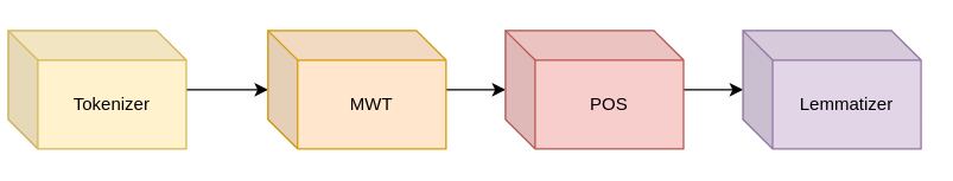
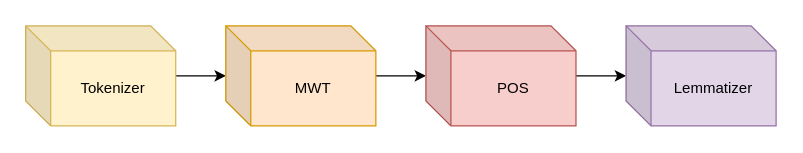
  <mxCell id="0" />
  <mxCell id="1" parent="0" />
  <mxCell id="2" style="edgeStyle=orthogonalEdgeStyle;rounded=0;orthogonalLoop=1;jettySize=auto;html=1;" edge="1" parent="1" source="3"><mxGeometry relative="1" as="geometry"><mxPoint x="180" y="60" as="targetPoint" /></mxGeometry></mxCell>
- <mxCell id="3" value="Tokenizer" style="shape=cube;whiteSpace=wrap;html=1;boundedLbl=1;backgroundOutline=1;darkOpacity=0.05;darkOpacity2=0.1;fillColor=#fff2cc;strokeColor=#d6b656;" vertex="1" parent="1"><mxGeometry x="5" y="20" width="120" height="80" as="geometry" /></mxCell>
+ <mxCell id="3" value="Tokenizer" style="shape=cube;whiteSpace=wrap;html=1;boundedLbl=1;backgroundOutline=1;darkOpacity=0.05;darkOpacity2=0.1;fillColor=#fff2cc;strokeColor=#d6b656;" vertex="1" parent="1"><mxGeometry x="20" y="20" width="120" height="80" as="geometry" /></mxCell>
  <mxCell id="4" style="edgeStyle=orthogonalEdgeStyle;rounded=0;orthogonalLoop=1;jettySize=auto;html=1;" edge="1" parent="1" source="5"><mxGeometry relative="1" as="geometry"><mxPoint x="340" y="60" as="targetPoint" /></mxGeometry></mxCell>
  <mxCell id="5" value="MWT" style="shape=cube;whiteSpace=wrap;html=1;boundedLbl=1;backgroundOutline=1;darkOpacity=0.05;darkOpacity2=0.1;fillColor=#ffe6cc;strokeColor=#d79b00;" vertex="1" parent="1"><mxGeometry x="180" y="20" width="120" height="80" as="geometry" /></mxCell>
  <mxCell id="6" style="edgeStyle=orthogonalEdgeStyle;rounded=0;orthogonalLoop=1;jettySize=auto;html=1;" edge="1" parent="1" source="7"><mxGeometry relative="1" as="geometry"><mxPoint x="500" y="60" as="targetPoint" /></mxGeometry></mxCell>
  <mxCell id="7" value="POS" style="shape=cube;whiteSpace=wrap;html=1;boundedLbl=1;backgroundOutline=1;darkOpacity=0.05;darkOpacity2=0.1;fillColor=#f8cecc;strokeColor=#b85450;" vertex="1" parent="1"><mxGeometry x="340" y="20" width="120" height="80" as="geometry" /></mxCell>
  <mxCell id="8" value="Lemmatizer" style="shape=cube;whiteSpace=wrap;html=1;boundedLbl=1;backgroundOutline=1;darkOpacity=0.05;darkOpacity2=0.1;fillColor=#e1d5e7;strokeColor=#9673a6;" vertex="1" parent="1"><mxGeometry x="500" y="20" width="120" height="80" as="geometry" /></mxCell>
